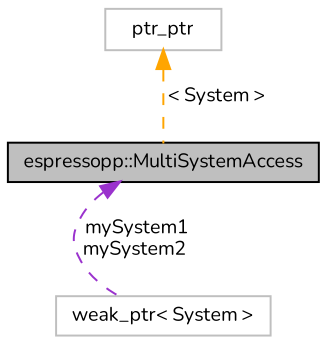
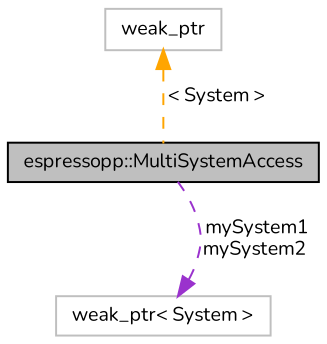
  digraph {
    fontname=Nunito
    node [color=grey75 fillcolor=white fontname=Nunito fontsize=10 shape=record style=filled]
    edge [dir=back fontname=Nunito fontsize=10 labelfontname=Helvetica labelfontsize=10 style=dashed]
    n1 [color=black fillcolor=grey75 fontcolor=black height=0.2 label="espressopp::MultiSystemAccess" width=0.4]
    n2 [height=0.2 label="weak_ptr\< System \>" width=0.4]
-   n3 [height=0.2 label=ptr_ptr width=0.4]
-   n1 -> n2 [color=darkorchid3 label=" mySystem1\nmySystem2"]
+   n3 [height=0.2 label=weak_ptr width=0.4]
+   n2 -> n1 [color=darkorchid3 label=" mySystem1\nmySystem2"]
    n3 -> n1 [color=orange label=" \< System \>"]
  }
